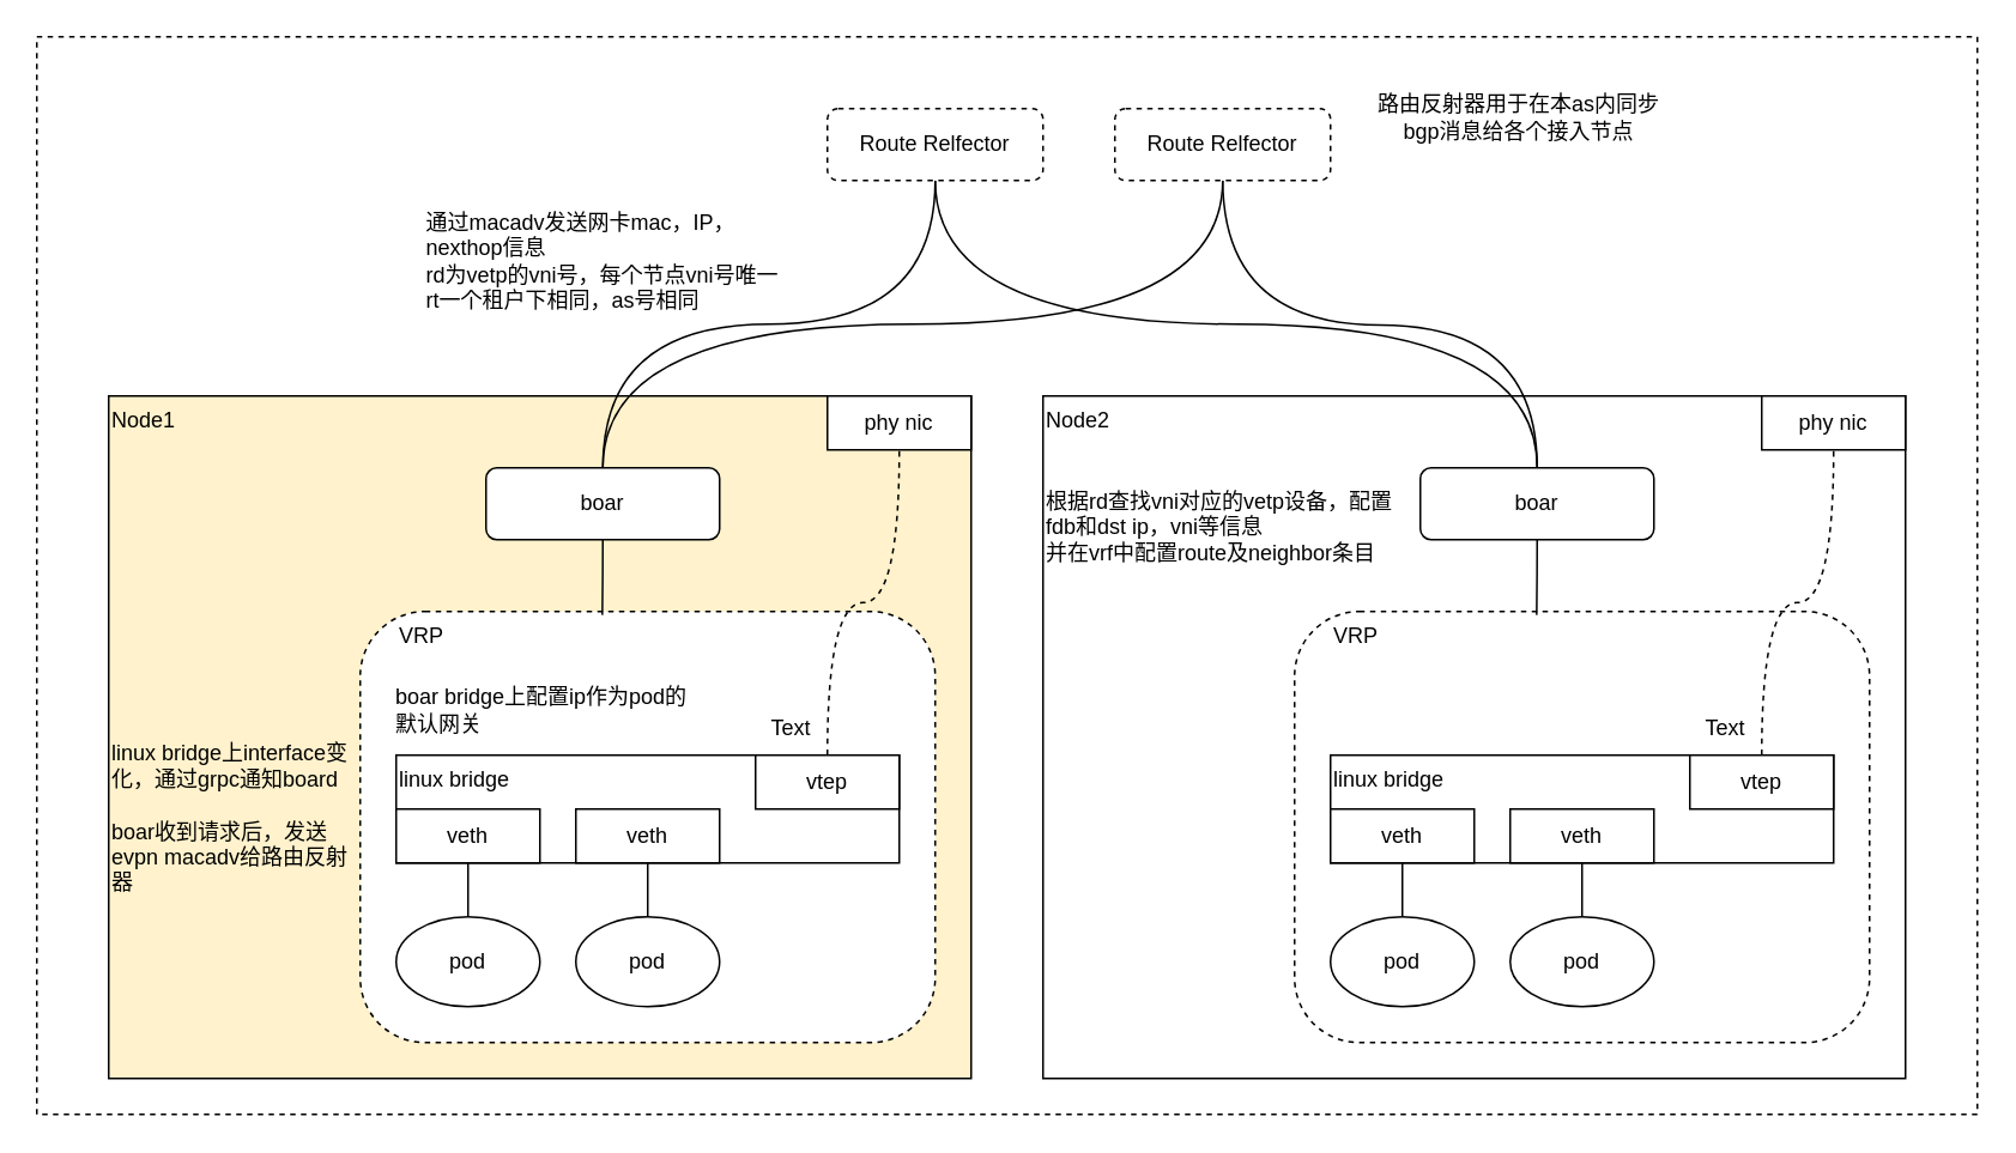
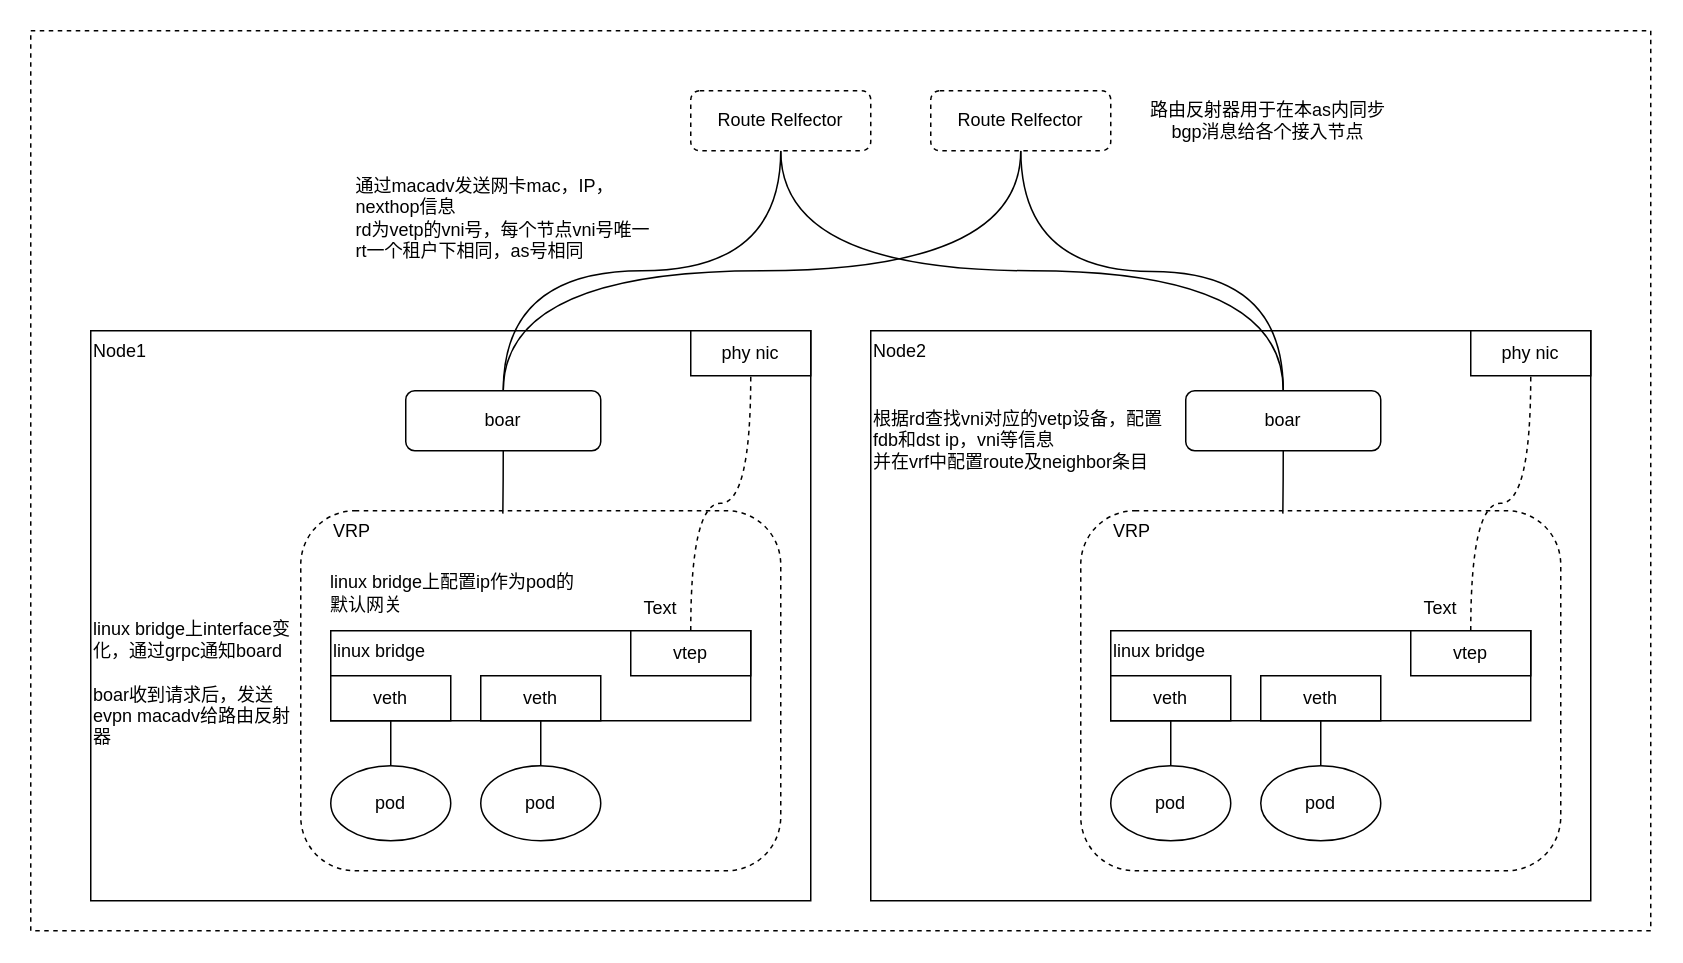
  <mxCell id="0" />
  <mxCell id="1" parent="0" />
  <mxCell id="2" value="" style="rounded=0;whiteSpace=wrap;html=1;dashed=1;" parent="1" vertex="1"><mxGeometry x="20" y="20" width="1080" height="600" as="geometry" /></mxCell>
- <mxCell id="3" value="Node1" style="rounded=0;whiteSpace=wrap;html=1;align=left;verticalAlign=top;fillColor=#fff2cc;" parent="1" vertex="1"><mxGeometry width="480" height="380" as="geometry" x="60" y="220" /></mxCell>
+ <mxCell id="3" value="Node1" style="rounded=0;whiteSpace=wrap;html=1;align=left;verticalAlign=top;" parent="1" vertex="1"><mxGeometry width="480" height="380" as="geometry" x="60" y="220" /></mxCell>
  <mxCell id="4" value="&amp;nbsp; &amp;nbsp; &amp;nbsp; VRP" style="rounded=1;whiteSpace=wrap;html=1;dashed=1;verticalAlign=top;align=left;" parent="1" vertex="1"><mxGeometry x="200" y="340" width="320" height="240" as="geometry" /></mxCell>
  <mxCell id="5" value="linux bridge" style="rounded=0;whiteSpace=wrap;html=1;align=left;verticalAlign=top;" parent="1" vertex="1"><mxGeometry x="220" y="420" width="280" height="60" as="geometry" /></mxCell>
  <mxCell id="6" value="phy nic" style="rounded=0;whiteSpace=wrap;html=1;" parent="1" vertex="1"><mxGeometry x="460" width="80" height="30" as="geometry" y="220" /></mxCell>
  <mxCell id="7" style="edgeStyle=orthogonalEdgeStyle;html=1;exitX=0.5;exitY=0;exitDx=0;exitDy=0;entryX=0.5;entryY=1;entryDx=0;entryDy=0;endArrow=none;endFill=0;curved=1;dashed=1;" parent="1" source="8" target="6" edge="1"><mxGeometry relative="1" as="geometry" /></mxCell>
  <mxCell id="8" value="vtep" style="rounded=0;whiteSpace=wrap;html=1;" parent="1" vertex="1"><mxGeometry x="420" y="420" width="80" height="30" as="geometry" /></mxCell>
  <mxCell id="9" style="edgeStyle=none;html=1;exitX=0.5;exitY=1;exitDx=0;exitDy=0;entryX=0.5;entryY=0;entryDx=0;entryDy=0;endArrow=none;endFill=0;" parent="1" source="10" target="13" edge="1"><mxGeometry relative="1" as="geometry" /></mxCell>
  <mxCell id="10" value="veth" style="rounded=0;whiteSpace=wrap;html=1;" parent="1" vertex="1"><mxGeometry x="220" y="450" width="80" height="30" as="geometry" /></mxCell>
  <mxCell id="11" style="edgeStyle=none;html=1;exitX=0.5;exitY=1;exitDx=0;exitDy=0;entryX=0.5;entryY=0;entryDx=0;entryDy=0;endArrow=none;endFill=0;" parent="1" source="12" target="14" edge="1"><mxGeometry relative="1" as="geometry" /></mxCell>
  <mxCell id="12" value="veth" style="rounded=0;whiteSpace=wrap;html=1;" parent="1" vertex="1"><mxGeometry x="320" y="450" width="80" height="30" as="geometry" /></mxCell>
  <mxCell id="13" value="pod" style="ellipse;whiteSpace=wrap;html=1;" parent="1" vertex="1"><mxGeometry x="220" y="510" width="80" height="50" as="geometry" /></mxCell>
  <mxCell id="14" value="pod" style="ellipse;whiteSpace=wrap;html=1;" parent="1" vertex="1"><mxGeometry x="320" y="510" width="80" height="50" as="geometry" /></mxCell>
  <mxCell id="15" style="edgeStyle=orthogonalEdgeStyle;curved=1;html=1;exitX=0.5;exitY=1;exitDx=0;exitDy=0;endArrow=none;endFill=0;entryX=0.421;entryY=0.008;entryDx=0;entryDy=0;entryPerimeter=0;" parent="1" source="18" target="4" edge="1"><mxGeometry relative="1" as="geometry" /></mxCell>
  <mxCell id="16" style="edgeStyle=orthogonalEdgeStyle;curved=1;html=1;exitX=0.5;exitY=0;exitDx=0;exitDy=0;entryX=0.5;entryY=1;entryDx=0;entryDy=0;endArrow=none;endFill=0;" parent="1" source="18" target="38" edge="1"><mxGeometry relative="1" as="geometry"><mxPoint x="560" y="100" as="targetPoint" /></mxGeometry></mxCell>
  <mxCell id="17" style="edgeStyle=orthogonalEdgeStyle;curved=1;html=1;exitX=0.5;exitY=0;exitDx=0;exitDy=0;endArrow=none;endFill=0;" parent="1" source="18" target="41" edge="1"><mxGeometry relative="1" as="geometry" /></mxCell>
  <mxCell id="18" value="boar" style="rounded=1;whiteSpace=wrap;html=1;" parent="1" vertex="1"><mxGeometry x="270" y="260" width="130" height="40" as="geometry" /></mxCell>
  <mxCell id="19" value="Text" style="text;html=1;strokeColor=none;fillColor=none;align=center;verticalAlign=middle;whiteSpace=wrap;rounded=0;" parent="1" vertex="1"><mxGeometry x="410" y="390" width="60" height="30" as="geometry" /></mxCell>
  <mxCell id="20" value="linux bridge上interface变化，通过grpc通知board&lt;br&gt;&lt;br&gt;boar收到请求后，发送evpn macadv给路由反射器" style="text;html=1;strokeColor=none;fillColor=none;align=left;verticalAlign=middle;whiteSpace=wrap;rounded=0;" parent="1" vertex="1"><mxGeometry y="410" width="140" height="90" as="geometry" x="60" /></mxCell>
  <mxCell id="21" value="Node2" style="rounded=0;whiteSpace=wrap;html=1;align=left;verticalAlign=top;" parent="1" vertex="1"><mxGeometry x="580" width="480" height="380" as="geometry" y="220" /></mxCell>
  <mxCell id="22" value="&amp;nbsp; &amp;nbsp; &amp;nbsp; VRP" style="rounded=1;whiteSpace=wrap;html=1;dashed=1;verticalAlign=top;align=left;" parent="1" vertex="1"><mxGeometry x="720" y="340" width="320" height="240" as="geometry" /></mxCell>
  <mxCell id="23" value="linux bridge" style="rounded=0;whiteSpace=wrap;html=1;align=left;verticalAlign=top;" parent="1" vertex="1"><mxGeometry x="740" y="420" width="280" height="60" as="geometry" /></mxCell>
  <mxCell id="24" value="phy nic" style="rounded=0;whiteSpace=wrap;html=1;" parent="1" vertex="1"><mxGeometry x="980" width="80" height="30" as="geometry" y="220" /></mxCell>
  <mxCell id="25" style="edgeStyle=orthogonalEdgeStyle;html=1;exitX=0.5;exitY=0;exitDx=0;exitDy=0;entryX=0.5;entryY=1;entryDx=0;entryDy=0;endArrow=none;endFill=0;curved=1;dashed=1;" parent="1" source="26" target="24" edge="1"><mxGeometry relative="1" as="geometry" /></mxCell>
  <mxCell id="26" value="vtep" style="rounded=0;whiteSpace=wrap;html=1;" parent="1" vertex="1"><mxGeometry x="940" y="420" width="80" height="30" as="geometry" /></mxCell>
  <mxCell id="27" style="edgeStyle=none;html=1;exitX=0.5;exitY=1;exitDx=0;exitDy=0;entryX=0.5;entryY=0;entryDx=0;entryDy=0;endArrow=none;endFill=0;" parent="1" source="28" target="31" edge="1"><mxGeometry relative="1" as="geometry" /></mxCell>
  <mxCell id="28" value="veth" style="rounded=0;whiteSpace=wrap;html=1;" parent="1" vertex="1"><mxGeometry x="740" y="450" width="80" height="30" as="geometry" /></mxCell>
  <mxCell id="29" style="edgeStyle=none;html=1;exitX=0.5;exitY=1;exitDx=0;exitDy=0;entryX=0.5;entryY=0;entryDx=0;entryDy=0;endArrow=none;endFill=0;" parent="1" source="30" target="32" edge="1"><mxGeometry relative="1" as="geometry" /></mxCell>
  <mxCell id="30" value="veth" style="rounded=0;whiteSpace=wrap;html=1;" parent="1" vertex="1"><mxGeometry x="840" y="450" width="80" height="30" as="geometry" /></mxCell>
  <mxCell id="31" value="pod" style="ellipse;whiteSpace=wrap;html=1;" parent="1" vertex="1"><mxGeometry x="740" y="510" width="80" height="50" as="geometry" /></mxCell>
  <mxCell id="32" value="pod" style="ellipse;whiteSpace=wrap;html=1;" parent="1" vertex="1"><mxGeometry x="840" y="510" width="80" height="50" as="geometry" /></mxCell>
  <mxCell id="33" style="edgeStyle=orthogonalEdgeStyle;curved=1;html=1;exitX=0.5;exitY=1;exitDx=0;exitDy=0;endArrow=none;endFill=0;entryX=0.421;entryY=0.008;entryDx=0;entryDy=0;entryPerimeter=0;" parent="1" source="36" target="22" edge="1"><mxGeometry relative="1" as="geometry" /></mxCell>
  <mxCell id="34" style="edgeStyle=orthogonalEdgeStyle;curved=1;html=1;exitX=0.5;exitY=0;exitDx=0;exitDy=0;endArrow=none;endFill=0;entryX=0.5;entryY=1;entryDx=0;entryDy=0;" parent="1" source="36" target="38" edge="1"><mxGeometry relative="1" as="geometry"><mxPoint x="560" y="100" as="targetPoint" /></mxGeometry></mxCell>
  <mxCell id="35" style="edgeStyle=orthogonalEdgeStyle;curved=1;html=1;exitX=0.5;exitY=0;exitDx=0;exitDy=0;endArrow=none;endFill=0;" parent="1" source="36" edge="1"><mxGeometry relative="1" as="geometry"><mxPoint x="680" y="100" as="targetPoint" /></mxGeometry></mxCell>
  <mxCell id="36" value="boar" style="rounded=1;whiteSpace=wrap;html=1;" parent="1" vertex="1"><mxGeometry x="790" y="260" width="130" height="40" as="geometry" /></mxCell>
  <mxCell id="37" value="Text" style="text;html=1;strokeColor=none;fillColor=none;align=center;verticalAlign=middle;whiteSpace=wrap;rounded=0;" parent="1" vertex="1"><mxGeometry x="930" y="390" width="60" height="30" as="geometry" /></mxCell>
  <mxCell id="38" value="Route Relfector" style="rounded=1;whiteSpace=wrap;html=1;dashed=1;" parent="1" vertex="1"><mxGeometry x="460" y="60" width="120" height="40" as="geometry" /></mxCell>
  <mxCell id="39" value="通过macadv发送网卡mac，IP，nexthop信息&lt;br&gt;rd为vetp的vni号，每个节点vni号唯一&lt;br&gt;rt一个租户下相同，as号相同" style="text;html=1;strokeColor=none;fillColor=none;align=left;verticalAlign=top;whiteSpace=wrap;rounded=0;dashed=1;" parent="1" vertex="1"><mxGeometry x="235" y="110" width="200" height="70" as="geometry" /></mxCell>
  <mxCell id="40" value="根据rd查找vni对应的vetp设备，配置fdb和dst ip，vni等信息&lt;br&gt;并在vrf中配置route及neighbor条目" style="text;html=1;strokeColor=none;fillColor=none;align=left;verticalAlign=top;whiteSpace=wrap;rounded=0;dashed=1;" parent="1" vertex="1"><mxGeometry x="580" y="265" width="210" height="55" as="geometry" /></mxCell>
  <mxCell id="41" value="Route Relfector" style="rounded=1;whiteSpace=wrap;html=1;dashed=1;" parent="1" vertex="1"><mxGeometry x="620" y="60" width="120" height="40" as="geometry" /></mxCell>
- <mxCell id="42" value="路由反射器用于在本as内同步bgp消息给各个接入节点" style="text;html=1;strokeColor=none;fillColor=none;align=center;verticalAlign=middle;whiteSpace=wrap;rounded=0;dashed=1;" parent="1" vertex="1"><mxGeometry x="760" y="45" width="170" height="40" as="geometry" /></mxCell>
- <mxCell id="43" value="boar bridge上配置ip作为pod的默认网关" style="text;html=1;strokeColor=none;fillColor=none;align=left;verticalAlign=middle;whiteSpace=wrap;rounded=0;dashed=1;" parent="1" vertex="1"><mxGeometry x="217.5" y="380" width="165" height="30" as="geometry" /></mxCell>
+ <mxCell id="42" value="路由反射器用于在本as内同步bgp消息给各个接入节点" style="text;html=1;strokeColor=none;fillColor=none;align=center;verticalAlign=middle;whiteSpace=wrap;rounded=0;dashed=1;" parent="1" vertex="1"><mxGeometry x="760" y="60" width="170" height="40" as="geometry" /></mxCell>
+ <mxCell id="43" value="linux bridge上配置ip作为pod的默认网关" style="text;html=1;strokeColor=none;fillColor=none;align=left;verticalAlign=middle;whiteSpace=wrap;rounded=0;dashed=1;" parent="1" vertex="1"><mxGeometry x="217.5" y="380" width="165" height="30" as="geometry" /></mxCell>
